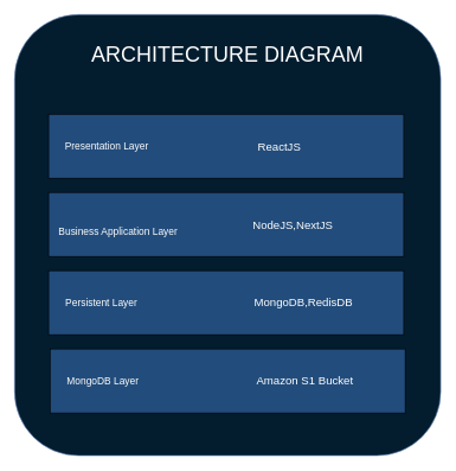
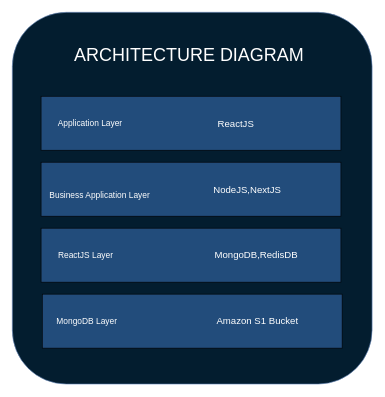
  <mxCell id="0" />
  <mxCell id="1" parent="0" />
  <mxCell id="2" value="" style="rounded=1;whiteSpace=wrap;html=1;fillColor=#031d2f;strokeColor=#6c8ebf;" vertex="1" parent="1"><mxGeometry x="20" y="20" width="600" height="620" as="geometry" /></mxCell>
  <mxCell id="3" value="" style="rounded=0;whiteSpace=wrap;html=1;fillColor=#224c7b;" vertex="1" parent="1"><mxGeometry x="68" y="160" width="500" height="90" as="geometry" /></mxCell>
- <mxCell id="4" value="&lt;font style=&quot;font-size: 14px;&quot; color=&quot;#ffffff&quot;&gt;Presentation Layer&lt;/font&gt;" style="text;html=1;align=center;verticalAlign=middle;whiteSpace=wrap;rounded=0;" vertex="1" parent="1"><mxGeometry x="80" y="190" width="140" height="30" as="geometry" /></mxCell>
+ <mxCell id="4" value="&lt;font style=&quot;font-size: 14px;&quot; color=&quot;#ffffff&quot;&gt;Application Layer&lt;/font&gt;" style="text;html=1;align=center;verticalAlign=middle;whiteSpace=wrap;rounded=0;" vertex="1" parent="1"><mxGeometry x="80" y="190" width="140" height="30" as="geometry" /></mxCell>
  <mxCell id="5" value="&lt;font color=&quot;#ffffff&quot;&gt;&lt;span style=&quot;font-size: 16px;&quot;&gt;ReactJS&lt;/span&gt;&lt;br&gt;&lt;/font&gt;" style="text;html=1;strokeColor=none;fillColor=none;align=center;verticalAlign=middle;whiteSpace=wrap;rounded=0;" vertex="1" parent="1"><mxGeometry x="350" y="179.5" width="86" height="51" as="geometry" /></mxCell>
  <mxCell id="6" value="" style="rounded=0;whiteSpace=wrap;html=1;fillColor=#224c7b;" vertex="1" parent="1"><mxGeometry x="68" y="270" width="500" height="90" as="geometry" /></mxCell>
  <mxCell id="7" value="&lt;font style=&quot;font-size: 14px;&quot; color=&quot;#ffffff&quot;&gt;Business Application Layer&lt;/font&gt;" style="text;html=1;align=center;verticalAlign=middle;whiteSpace=wrap;rounded=0;" vertex="1" parent="1"><mxGeometry x="80" y="310" width="172" height="30" as="geometry" /></mxCell>
  <mxCell id="8" value="&lt;font color=&quot;#ffffff&quot;&gt;&lt;span style=&quot;font-size: 16px;&quot;&gt;NodeJS,NextJS&lt;/span&gt;&lt;br&gt;&lt;/font&gt;" style="text;html=1;strokeColor=none;fillColor=none;align=center;verticalAlign=middle;whiteSpace=wrap;rounded=0;" vertex="1" parent="1"><mxGeometry x="344" y="289.5" width="136" height="51" as="geometry" /></mxCell>
  <mxCell id="9" value="" style="rounded=0;whiteSpace=wrap;html=1;fillColor=#224c7b;" vertex="1" parent="1"><mxGeometry x="68" y="380" width="500" height="90" as="geometry" /></mxCell>
- <mxCell id="10" value="&lt;font style=&quot;font-size: 14px;&quot; color=&quot;#ffffff&quot;&gt;Persistent Layer&lt;/font&gt;" style="text;html=1;align=center;verticalAlign=middle;whiteSpace=wrap;rounded=0;" vertex="1" parent="1"><mxGeometry x="80" y="410" width="125" height="30" as="geometry" /></mxCell>
+ <mxCell id="10" value="&lt;font style=&quot;font-size: 14px;&quot; color=&quot;#ffffff&quot;&gt;ReactJS Layer&lt;/font&gt;" style="text;html=1;align=center;verticalAlign=middle;whiteSpace=wrap;rounded=0;" vertex="1" parent="1"><mxGeometry x="80" y="410" width="125" height="30" as="geometry" /></mxCell>
  <mxCell id="11" value="&lt;font color=&quot;#ffffff&quot;&gt;&lt;span style=&quot;font-size: 16px;&quot;&gt;MongoDB,RedisDB&lt;/span&gt;&lt;br&gt;&lt;/font&gt;" style="text;html=1;strokeColor=none;fillColor=none;align=center;verticalAlign=middle;whiteSpace=wrap;rounded=0;" vertex="1" parent="1"><mxGeometry x="344" y="399.5" width="166" height="51" as="geometry" /></mxCell>
  <mxCell id="12" value="" style="rounded=0;whiteSpace=wrap;html=1;fillColor=#224c7b;" vertex="1" parent="1"><mxGeometry x="70" y="490" width="500" height="90" as="geometry" /></mxCell>
  <mxCell id="13" value="&lt;font style=&quot;font-size: 14px;&quot; color=&quot;#ffffff&quot;&gt;MongoDB Layer&lt;/font&gt;" style="text;html=1;align=center;verticalAlign=middle;whiteSpace=wrap;rounded=0;" vertex="1" parent="1"><mxGeometry x="82" y="520" width="125" height="30" as="geometry" /></mxCell>
  <mxCell id="14" value="&lt;font color=&quot;#ffffff&quot;&gt;&lt;span style=&quot;font-size: 16px;&quot;&gt;Amazon S1 Bucket&lt;/span&gt;&lt;br&gt;&lt;/font&gt;" style="text;html=1;strokeColor=none;fillColor=none;align=center;verticalAlign=middle;whiteSpace=wrap;rounded=0;" vertex="1" parent="1"><mxGeometry x="346" y="509.5" width="166" height="51" as="geometry" /></mxCell>
- <mxCell id="15" value="&lt;font style=&quot;font-size: 30px;&quot; color=&quot;#ffffff&quot;&gt;ARCHITECTURE DIAGRAM&lt;/font&gt;" style="text;html=1;strokeColor=none;fillColor=none;align=center;verticalAlign=middle;whiteSpace=wrap;rounded=0;" vertex="1" parent="1"><mxGeometry x="100" y="60" width="440" height="30" as="geometry" /></mxCell>
+ <mxCell id="15" value="&lt;font style=&quot;font-size: 30px;&quot; color=&quot;#ffffff&quot;&gt;ARCHITECTURE DIAGRAM&lt;/font&gt;" style="text;html=1;strokeColor=none;fillColor=none;align=center;verticalAlign=middle;whiteSpace=wrap;rounded=0;" vertex="1" parent="1"><mxGeometry x="95" y="75" width="440" height="30" as="geometry" /></mxCell>
